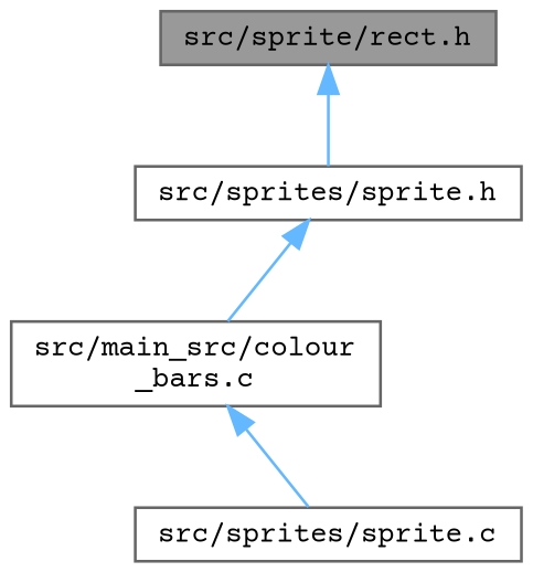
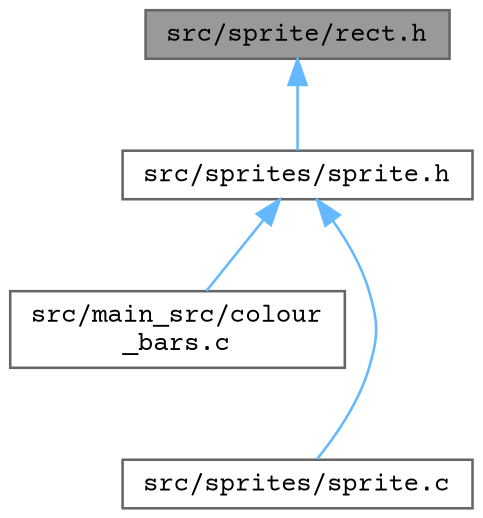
  digraph {
    fontname="Courier Prime"
    node [color=grey40 fillcolor=white fontname="Courier Prime" fontsize=10 shape=box style=filled]
    edge [color=steelblue1 dir=back fontname="Courier Prime" fontsize=10 labelfontname=Helvetica labelfontsize=10 style=solid]
    n1 [color=gray40 fillcolor=grey60 fontcolor=black height=0.2 label="src/sprite/rect.h" width=0.4]
    n2 [height=0.2 label="src/sprites/sprite.h" width=0.4]
    n3 [height=0.2 label="src/main_src/colour\l_bars.c" width=0.4]
    n4 [height=0.2 label="src/sprites/sprite.c" width=0.4]
    n1 -> n2
    n2 -> n3
-   n3 -> n4
+   n2 -> n4
  }
